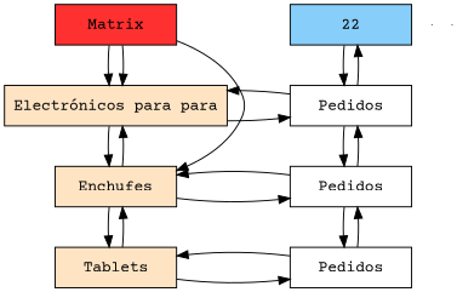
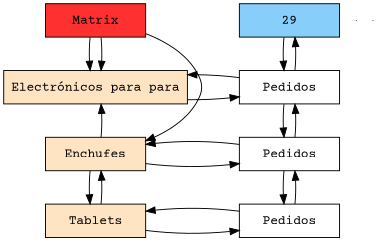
  digraph {
    fontname="Courier Prime"
    node [fontname="Courier Prime" group=1 shape=box]
    edge [fontname="Courier Prime"]
    n1 [fillcolor=firebrick1 label=Matrix style=filled width=1.5]
-   n2 [fillcolor=lightskyblue group=2 label=22 style=filled width=1.5]
+   n2 [fillcolor=lightskyblue group=2 label=29 style=filled width=1.5]
    n3 [fillcolor=bisque1 label="Electrónicos para para" style=filled width=1.5]
    n4 [group=2 label=Pedidos width=1.5]
    n5 [fillcolor=bisque1 label=Enchufes style=filled width=1.5]
    n6 [group=2 label=Pedidos width=1.5]
    n7 [fillcolor=bisque1 label=Tablets style=filled width=1.5]
    n8 [group=2 label=Pedidos width=1.5]
    e0 [shape=point width=0 group=""]
    e1 [shape=point width=0 group=""]
    subgraph sub_1 {
      rank=same
      n1
      n2
    }
    subgraph sub_2 {
      rank=same
      n3
      n4
    }
    subgraph sub_3 {
      rank=same
      n5
      n6
    }
    subgraph sub_4 {
      rank=same
      n7
      n8
    }
    n1 -> n3
    n1 -> n3
    n1 -> n5
    n2 -> n4
    n3 -> n4
-   n3 -> n5
    n4 -> n2
    n4 -> n3
    n4 -> n6
    n5 -> n3
    n5 -> n6
    n5 -> n7
    n6 -> n4
    n6 -> n5
    n6 -> n8
    n7 -> n5
    n7 -> n8
    n8 -> n6
    n8 -> n7
  }
